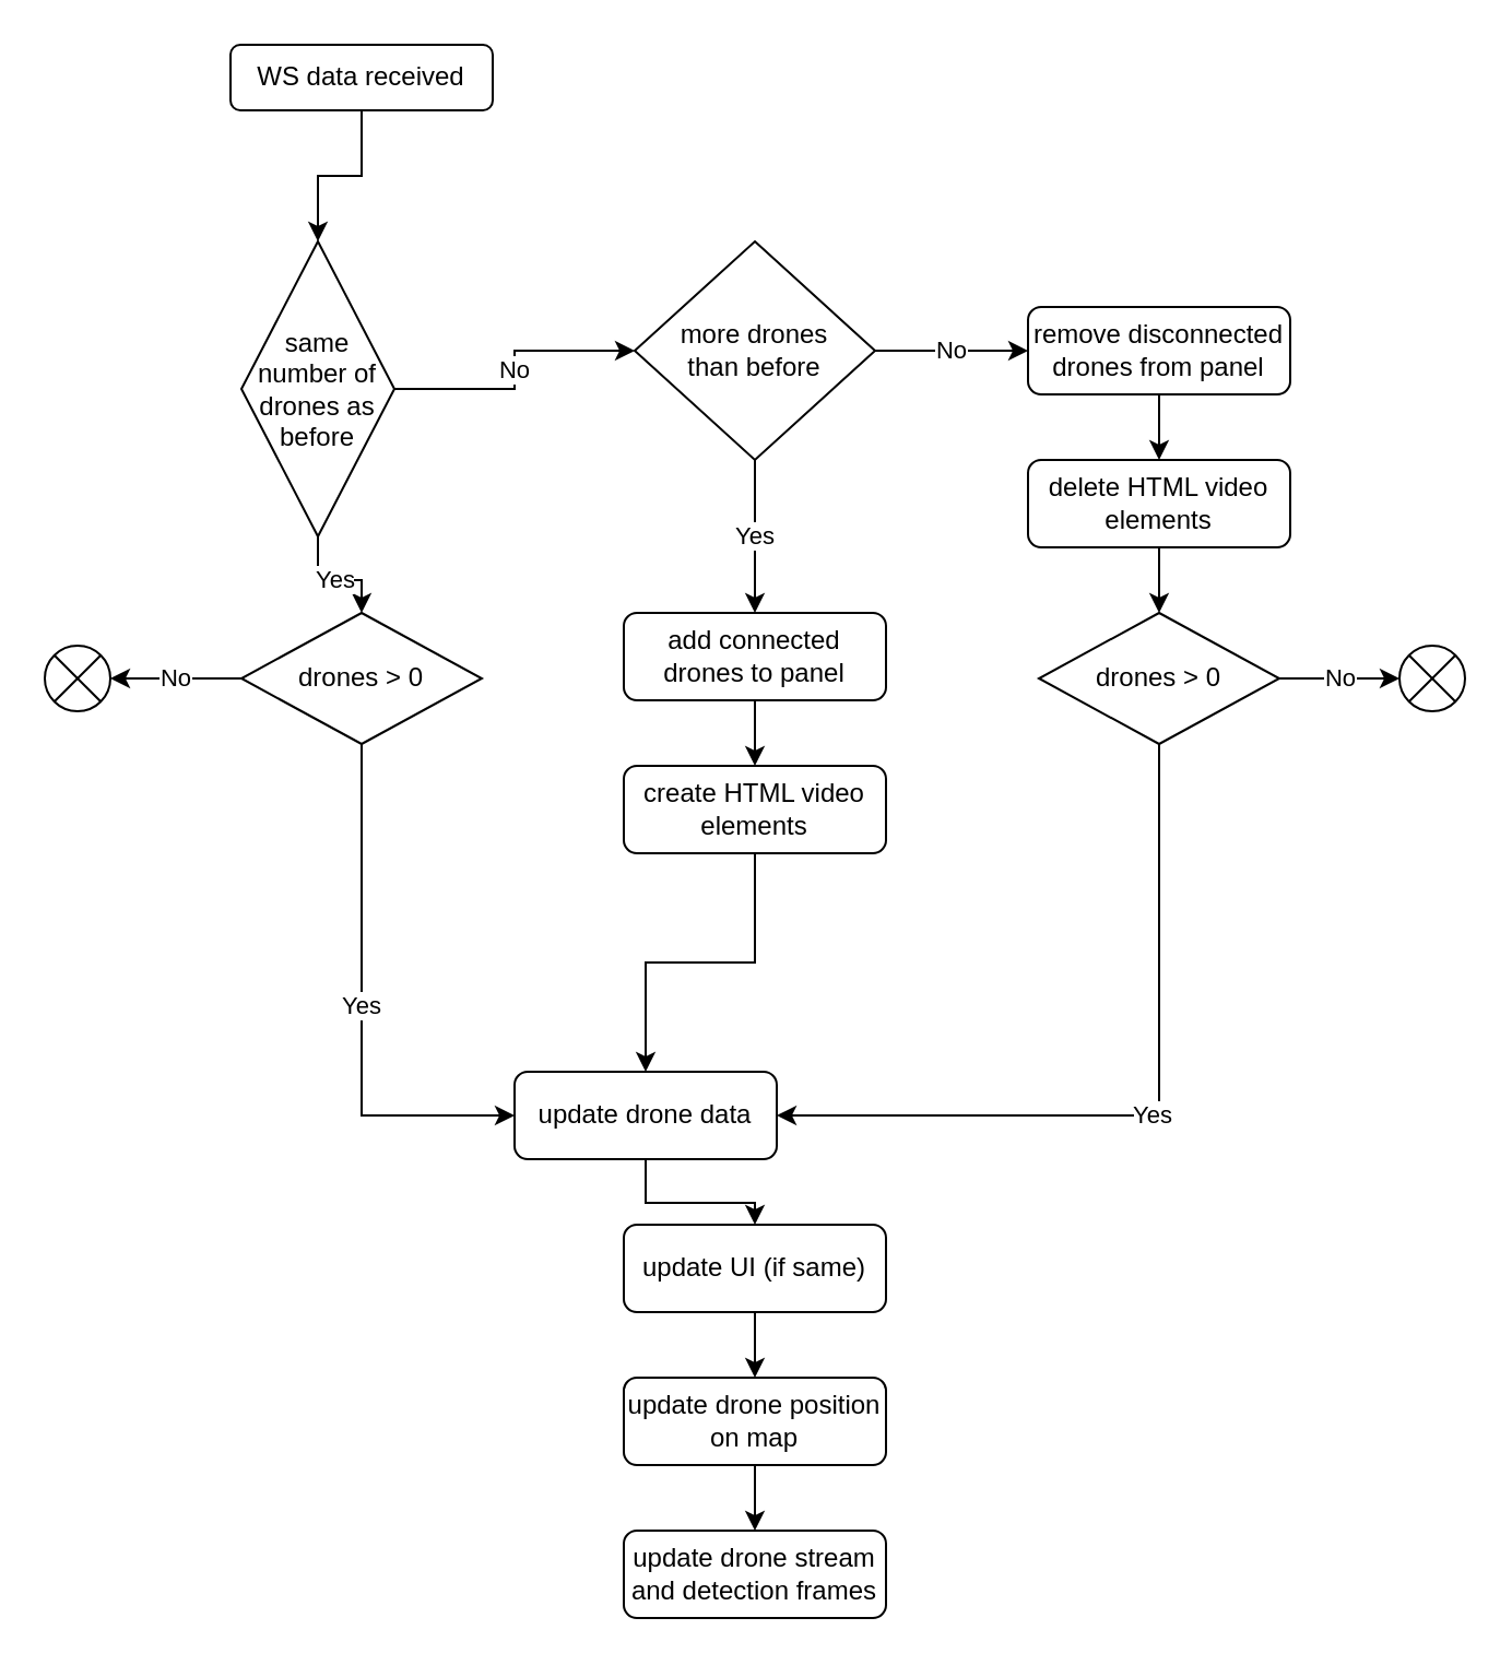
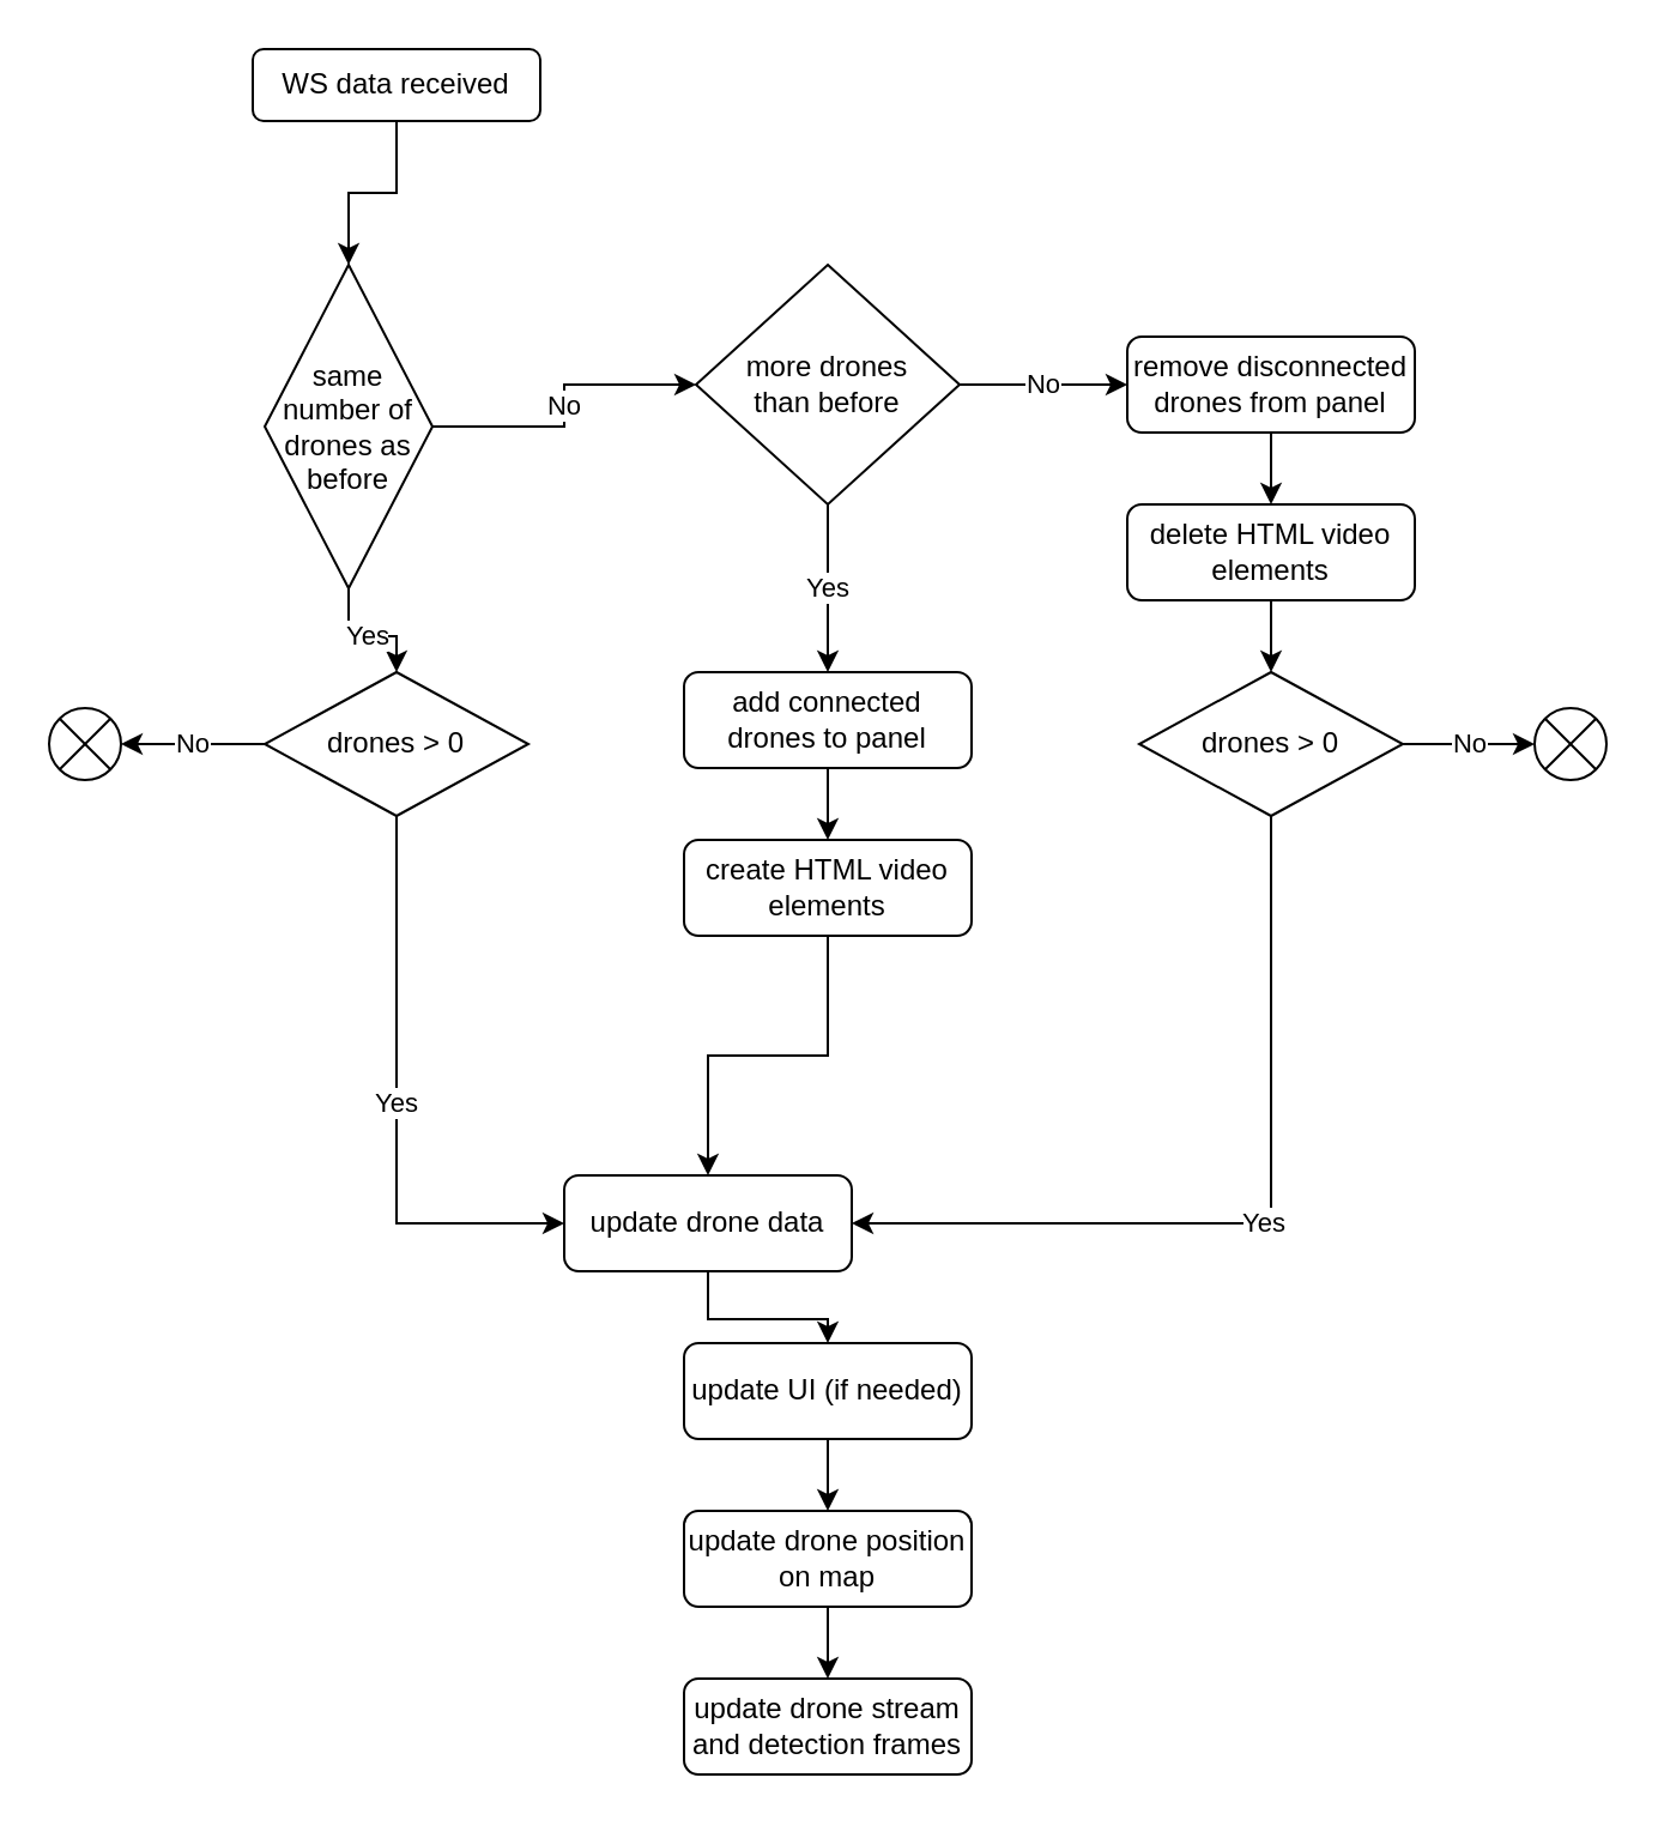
  <mxCell id="0" />
  <mxCell id="1" parent="0" />
  <mxCell id="2" style="edgeStyle=orthogonalEdgeStyle;rounded=0;orthogonalLoop=1;jettySize=auto;html=1;exitX=0.5;exitY=1;exitDx=0;exitDy=0;entryX=0.5;entryY=0;entryDx=0;entryDy=0;" parent="1" source="3" target="6" edge="1"><mxGeometry relative="1" as="geometry" /></mxCell>
  <mxCell id="3" value="WS data received" style="rounded=1;whiteSpace=wrap;html=1;" parent="1" vertex="1"><mxGeometry x="105" y="20" width="120" height="30" as="geometry" /></mxCell>
  <mxCell id="4" value="No" style="edgeStyle=orthogonalEdgeStyle;rounded=0;orthogonalLoop=1;jettySize=auto;html=1;exitX=1;exitY=0.5;exitDx=0;exitDy=0;entryX=0;entryY=0.5;entryDx=0;entryDy=0;" parent="1" source="6" target="9" edge="1"><mxGeometry relative="1" as="geometry" /></mxCell>
  <mxCell id="5" value="Yes" style="edgeStyle=orthogonalEdgeStyle;rounded=0;orthogonalLoop=1;jettySize=auto;html=1;exitX=0.5;exitY=1;exitDx=0;exitDy=0;entryX=0.5;entryY=0;entryDx=0;entryDy=0;" parent="1" source="6" target="20" edge="1"><mxGeometry relative="1" as="geometry" /></mxCell>
  <mxCell id="6" value="same number of drones as before" style="rhombus;whiteSpace=wrap;html=1;" parent="1" vertex="1"><mxGeometry x="110" y="110" width="70" height="135" as="geometry" /></mxCell>
  <mxCell id="7" value="No" style="edgeStyle=orthogonalEdgeStyle;rounded=0;orthogonalLoop=1;jettySize=auto;html=1;exitX=1;exitY=0.5;exitDx=0;exitDy=0;entryX=0;entryY=0.5;entryDx=0;entryDy=0;" parent="1" source="9" target="11" edge="1"><mxGeometry relative="1" as="geometry" /></mxCell>
  <mxCell id="8" value="Yes" style="edgeStyle=orthogonalEdgeStyle;rounded=0;orthogonalLoop=1;jettySize=auto;html=1;exitX=0.5;exitY=1;exitDx=0;exitDy=0;entryX=0.5;entryY=0;entryDx=0;entryDy=0;" parent="1" source="9" target="15" edge="1"><mxGeometry relative="1" as="geometry" /></mxCell>
  <mxCell id="9" value="more drones&lt;br&gt;than before" style="rhombus;whiteSpace=wrap;html=1;" parent="1" vertex="1"><mxGeometry x="290" y="110" width="110" height="100" as="geometry" /></mxCell>
  <mxCell id="10" style="edgeStyle=orthogonalEdgeStyle;rounded=0;orthogonalLoop=1;jettySize=auto;html=1;exitX=0.5;exitY=1;exitDx=0;exitDy=0;entryX=0.5;entryY=0;entryDx=0;entryDy=0;" parent="1" source="11" target="13" edge="1"><mxGeometry relative="1" as="geometry" /></mxCell>
  <mxCell id="11" value="remove disconnected drones from panel" style="rounded=1;whiteSpace=wrap;html=1;" parent="1" vertex="1"><mxGeometry x="470" y="140" width="120" height="40" as="geometry" /></mxCell>
  <mxCell id="12" style="edgeStyle=orthogonalEdgeStyle;rounded=0;orthogonalLoop=1;jettySize=auto;html=1;exitX=0.5;exitY=1;exitDx=0;exitDy=0;entryX=0.5;entryY=0;entryDx=0;entryDy=0;" parent="1" source="13" target="23" edge="1"><mxGeometry relative="1" as="geometry" /></mxCell>
  <mxCell id="13" value="delete HTML video elements" style="rounded=1;whiteSpace=wrap;html=1;" parent="1" vertex="1"><mxGeometry x="470" y="210" width="120" height="40" as="geometry" /></mxCell>
  <mxCell id="14" style="edgeStyle=orthogonalEdgeStyle;rounded=0;orthogonalLoop=1;jettySize=auto;html=1;exitX=0.5;exitY=1;exitDx=0;exitDy=0;entryX=0.5;entryY=0;entryDx=0;entryDy=0;" parent="1" source="15" target="17" edge="1"><mxGeometry relative="1" as="geometry" /></mxCell>
  <mxCell id="15" value="add connected drones to panel" style="rounded=1;whiteSpace=wrap;html=1;" parent="1" vertex="1"><mxGeometry x="285" y="280" width="120" height="40" as="geometry" /></mxCell>
  <mxCell id="16" style="edgeStyle=orthogonalEdgeStyle;rounded=0;orthogonalLoop=1;jettySize=auto;html=1;exitX=0.5;exitY=1;exitDx=0;exitDy=0;entryX=0.5;entryY=0;entryDx=0;entryDy=0;" parent="1" source="17" target="27" edge="1"><mxGeometry relative="1" as="geometry" /></mxCell>
  <mxCell id="17" value="create HTML video elements" style="rounded=1;whiteSpace=wrap;html=1;" parent="1" vertex="1"><mxGeometry x="285" y="350" width="120" height="40" as="geometry" /></mxCell>
  <mxCell id="18" value="No" style="edgeStyle=orthogonalEdgeStyle;rounded=0;orthogonalLoop=1;jettySize=auto;html=1;exitX=0;exitY=0.5;exitDx=0;exitDy=0;entryX=1;entryY=0.5;entryDx=0;entryDy=0;" parent="1" source="20" target="25" edge="1"><mxGeometry relative="1" as="geometry" /></mxCell>
  <mxCell id="19" value="Yes" style="edgeStyle=orthogonalEdgeStyle;rounded=0;orthogonalLoop=1;jettySize=auto;html=1;exitX=0.5;exitY=1;exitDx=0;exitDy=0;entryX=0;entryY=0.5;entryDx=0;entryDy=0;" parent="1" source="20" target="27" edge="1"><mxGeometry relative="1" as="geometry" /></mxCell>
  <mxCell id="20" value="drones &amp;gt; 0" style="rhombus;whiteSpace=wrap;html=1;" parent="1" vertex="1"><mxGeometry x="110" y="280" width="110" height="60" as="geometry" /></mxCell>
  <mxCell id="21" value="No" style="edgeStyle=orthogonalEdgeStyle;rounded=0;orthogonalLoop=1;jettySize=auto;html=1;exitX=1;exitY=0.5;exitDx=0;exitDy=0;entryX=0;entryY=0.5;entryDx=0;entryDy=0;" parent="1" source="23" target="24" edge="1"><mxGeometry relative="1" as="geometry" /></mxCell>
  <mxCell id="22" value="Yes" style="edgeStyle=orthogonalEdgeStyle;rounded=0;orthogonalLoop=1;jettySize=auto;html=1;exitX=0.5;exitY=1;exitDx=0;exitDy=0;entryX=1;entryY=0.5;entryDx=0;entryDy=0;" parent="1" source="23" target="27" edge="1"><mxGeometry relative="1" as="geometry" /></mxCell>
  <mxCell id="23" value="drones &amp;gt; 0" style="rhombus;whiteSpace=wrap;html=1;" parent="1" vertex="1"><mxGeometry x="475" y="280" width="110" height="60" as="geometry" /></mxCell>
  <mxCell id="24" value="" style="shape=sumEllipse;perimeter=ellipsePerimeter;html=1;backgroundOutline=1;" parent="1" vertex="1"><mxGeometry x="640" y="295" width="30" height="30" as="geometry" /></mxCell>
  <mxCell id="25" value="" style="shape=sumEllipse;perimeter=ellipsePerimeter;html=1;backgroundOutline=1;" parent="1" vertex="1"><mxGeometry x="20" y="295" width="30" height="30" as="geometry" /></mxCell>
  <mxCell id="26" style="edgeStyle=orthogonalEdgeStyle;rounded=0;orthogonalLoop=1;jettySize=auto;html=1;exitX=0.5;exitY=1;exitDx=0;exitDy=0;entryX=0.5;entryY=0;entryDx=0;entryDy=0;" parent="1" source="27" target="29" edge="1"><mxGeometry relative="1" as="geometry" /></mxCell>
  <mxCell id="27" value="update drone data" style="rounded=1;whiteSpace=wrap;html=1;" parent="1" vertex="1"><mxGeometry x="235" y="490" width="120" height="40" as="geometry" /></mxCell>
  <mxCell id="28" style="edgeStyle=orthogonalEdgeStyle;rounded=0;orthogonalLoop=1;jettySize=auto;html=1;exitX=0.5;exitY=1;exitDx=0;exitDy=0;entryX=0.5;entryY=0;entryDx=0;entryDy=0;" parent="1" source="29" target="31" edge="1"><mxGeometry relative="1" as="geometry" /></mxCell>
- <mxCell id="29" value="update UI (if same)" style="rounded=1;whiteSpace=wrap;html=1;" parent="1" vertex="1"><mxGeometry x="285" y="560" width="120" height="40" as="geometry" /></mxCell>
+ <mxCell id="29" value="update UI (if needed)" style="rounded=1;whiteSpace=wrap;html=1;" parent="1" vertex="1"><mxGeometry x="285" y="560" width="120" height="40" as="geometry" /></mxCell>
  <mxCell id="30" style="edgeStyle=orthogonalEdgeStyle;rounded=0;orthogonalLoop=1;jettySize=auto;html=1;exitX=0.5;exitY=1;exitDx=0;exitDy=0;entryX=0.5;entryY=0;entryDx=0;entryDy=0;" parent="1" source="31" target="32" edge="1"><mxGeometry relative="1" as="geometry" /></mxCell>
  <mxCell id="31" value="update drone position on map" style="rounded=1;whiteSpace=wrap;html=1;" parent="1" vertex="1"><mxGeometry x="285" y="630" width="120" height="40" as="geometry" /></mxCell>
  <mxCell id="32" value="update drone stream and detection frames" style="rounded=1;whiteSpace=wrap;html=1;" parent="1" vertex="1"><mxGeometry x="285" y="700" width="120" height="40" as="geometry" /></mxCell>
